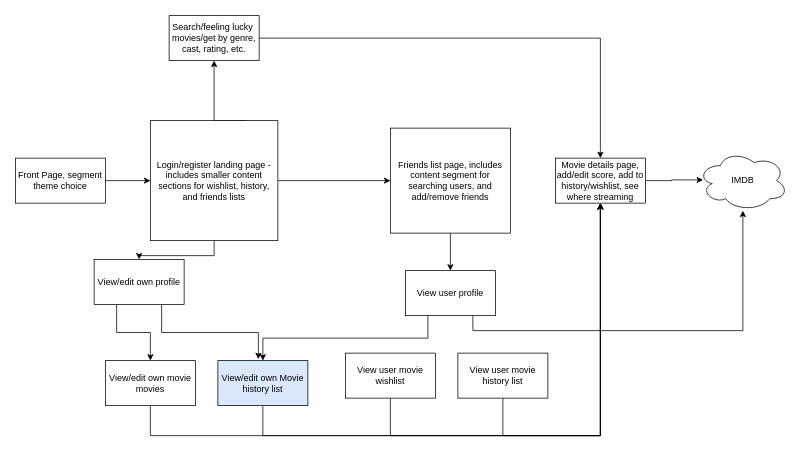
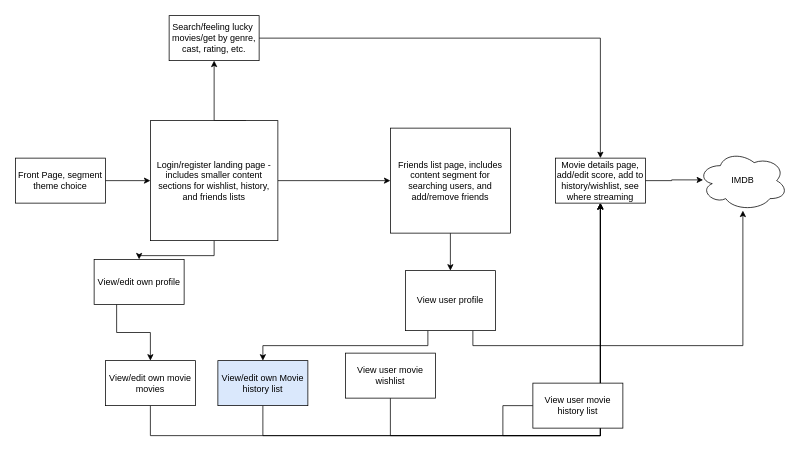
  <mxCell id="0" />
  <mxCell id="1" parent="0" />
  <mxCell id="2" style="edgeStyle=orthogonalEdgeStyle;rounded=0;orthogonalLoop=1;jettySize=auto;html=1;entryX=0;entryY=0.5;entryDx=0;entryDy=0;" edge="1" parent="1" source="5" target="19"><mxGeometry relative="1" as="geometry"><mxPoint x="500" y="240" as="targetPoint" /></mxGeometry></mxCell>
  <mxCell id="3" style="edgeStyle=orthogonalEdgeStyle;rounded=0;orthogonalLoop=1;jettySize=auto;html=1;exitX=0.5;exitY=1;exitDx=0;exitDy=0;entryX=0.5;entryY=0;entryDx=0;entryDy=0;" edge="1" parent="1" source="5" target="10"><mxGeometry relative="1" as="geometry" /></mxCell>
  <mxCell id="4" style="edgeStyle=orthogonalEdgeStyle;rounded=0;orthogonalLoop=1;jettySize=auto;html=1;exitX=0.75;exitY=0;exitDx=0;exitDy=0;entryX=0.5;entryY=1;entryDx=0;entryDy=0;" edge="1" parent="1" source="5" target="27"><mxGeometry relative="1" as="geometry"><mxPoint x="340" y="90" as="targetPoint" /><Array as="points"><mxPoint x="285" y="160" /></Array></mxGeometry></mxCell>
  <mxCell id="5" value="Login/register landing page - includes smaller content sections for wishlist, history, and friends lists" style="rounded=0;whiteSpace=wrap;html=1;" vertex="1" parent="1"><mxGeometry x="200" y="160" width="170" height="160" as="geometry" /></mxCell>
  <mxCell id="6" style="edgeStyle=orthogonalEdgeStyle;rounded=0;orthogonalLoop=1;jettySize=auto;html=1;exitX=1;exitY=0.5;exitDx=0;exitDy=0;entryX=0;entryY=0.5;entryDx=0;entryDy=0;" edge="1" parent="1" source="7" target="5"><mxGeometry relative="1" as="geometry" /></mxCell>
  <mxCell id="7" value="Front Page, segment theme choice" style="rounded=0;whiteSpace=wrap;html=1;" vertex="1" parent="1"><mxGeometry x="20" y="210" width="120" height="60" as="geometry" /></mxCell>
  <mxCell id="8" style="edgeStyle=orthogonalEdgeStyle;rounded=0;orthogonalLoop=1;jettySize=auto;html=1;exitX=0.25;exitY=1;exitDx=0;exitDy=0;" edge="1" parent="1" source="10" target="15"><mxGeometry relative="1" as="geometry" /></mxCell>
- <mxCell id="9" style="edgeStyle=orthogonalEdgeStyle;rounded=0;orthogonalLoop=1;jettySize=auto;html=1;exitX=0.75;exitY=1;exitDx=0;exitDy=0;entryX=0.45;entryY=-0.033;entryDx=0;entryDy=0;entryPerimeter=0;" edge="1" parent="1" source="10" target="17"><mxGeometry relative="1" as="geometry" /></mxCell>
  <mxCell id="10" value="View/edit own profile" style="rounded=0;whiteSpace=wrap;html=1;" vertex="1" parent="1"><mxGeometry x="125" y="345" width="120" height="60" as="geometry" /></mxCell>
  <mxCell id="11" style="edgeStyle=orthogonalEdgeStyle;rounded=0;orthogonalLoop=1;jettySize=auto;html=1;exitX=0.25;exitY=1;exitDx=0;exitDy=0;" edge="1" parent="1" source="13" target="17"><mxGeometry relative="1" as="geometry" /></mxCell>
  <mxCell id="12" style="edgeStyle=orthogonalEdgeStyle;rounded=0;orthogonalLoop=1;jettySize=auto;html=1;exitX=0.75;exitY=1;exitDx=0;exitDy=0;" edge="1" parent="1" source="13" target="28"><mxGeometry relative="1" as="geometry" /></mxCell>
- <mxCell id="13" value="View user profile" style="rounded=0;whiteSpace=wrap;html=1;" vertex="1" parent="1"><mxGeometry x="540" y="360" width="120" height="60" as="geometry" /></mxCell>
+ <mxCell id="13" value="View user profile" style="rounded=0;whiteSpace=wrap;html=1;" vertex="1" parent="1"><mxGeometry x="540" y="360" width="120" height="80" as="geometry" /></mxCell>
  <mxCell id="14" style="edgeStyle=orthogonalEdgeStyle;rounded=0;orthogonalLoop=1;jettySize=auto;html=1;entryX=0.5;entryY=1;entryDx=0;entryDy=0;" edge="1" parent="1" source="15" target="25"><mxGeometry relative="1" as="geometry"><mxPoint x="950" y="320" as="targetPoint" /><Array as="points"><mxPoint x="200" y="580" /><mxPoint x="800" y="580" /></Array></mxGeometry></mxCell>
  <mxCell id="15" value="View/edit own movie movies" style="rounded=0;whiteSpace=wrap;html=1;" vertex="1" parent="1"><mxGeometry x="140" y="480" width="120" height="60" as="geometry" /></mxCell>
  <mxCell id="16" style="edgeStyle=orthogonalEdgeStyle;rounded=0;orthogonalLoop=1;jettySize=auto;html=1;entryX=0.5;entryY=1;entryDx=0;entryDy=0;" edge="1" parent="1" source="17" target="25"><mxGeometry relative="1" as="geometry"><Array as="points"><mxPoint x="350" y="580" /><mxPoint x="800" y="580" /></Array></mxGeometry></mxCell>
  <mxCell id="17" value="View/edit own Movie history list" style="rounded=0;whiteSpace=wrap;html=1;fillColor=#dae8fc;" vertex="1" parent="1"><mxGeometry x="290" y="480" width="120" height="60" as="geometry" /></mxCell>
  <mxCell id="18" style="edgeStyle=orthogonalEdgeStyle;rounded=0;orthogonalLoop=1;jettySize=auto;html=1;exitX=0.5;exitY=1;exitDx=0;exitDy=0;" edge="1" parent="1" source="19" target="13"><mxGeometry relative="1" as="geometry" /></mxCell>
  <mxCell id="19" value="Friends list page, includes content segment for searching users, and add/remove friends" style="rounded=0;whiteSpace=wrap;html=1;" vertex="1" parent="1"><mxGeometry x="520" y="170" width="160" height="140" as="geometry" /></mxCell>
  <mxCell id="20" style="edgeStyle=orthogonalEdgeStyle;rounded=0;orthogonalLoop=1;jettySize=auto;html=1;entryX=0.5;entryY=1;entryDx=0;entryDy=0;" edge="1" parent="1" source="21" target="25"><mxGeometry relative="1" as="geometry"><mxPoint x="960" y="380" as="targetPoint" /><Array as="points"><mxPoint x="520" y="580" /><mxPoint x="800" y="580" /></Array></mxGeometry></mxCell>
  <mxCell id="21" value="View user movie wishlist" style="rounded=0;whiteSpace=wrap;html=1;" vertex="1" parent="1"><mxGeometry x="460" y="470" width="120" height="60" as="geometry" /></mxCell>
  <mxCell id="22" style="edgeStyle=orthogonalEdgeStyle;rounded=0;orthogonalLoop=1;jettySize=auto;html=1;entryX=0.5;entryY=1;entryDx=0;entryDy=0;" edge="1" parent="1" source="23" target="25"><mxGeometry relative="1" as="geometry"><mxPoint x="940" y="340" as="targetPoint" /><Array as="points"><mxPoint x="670" y="580" /><mxPoint x="800" y="580" /></Array></mxGeometry></mxCell>
- <mxCell id="23" value="View user movie history list" style="rounded=0;whiteSpace=wrap;html=1;" vertex="1" parent="1"><mxGeometry x="610" y="470" width="120" height="60" as="geometry" /></mxCell>
+ <mxCell id="23" value="View user movie history list" style="rounded=0;whiteSpace=wrap;html=1;" vertex="1" parent="1"><mxGeometry x="710" y="510" width="120" height="60" as="geometry" /></mxCell>
  <mxCell id="24" style="edgeStyle=orthogonalEdgeStyle;rounded=0;orthogonalLoop=1;jettySize=auto;html=1;entryX=0.058;entryY=0.488;entryDx=0;entryDy=0;entryPerimeter=0;" edge="1" parent="1" source="25" target="28"><mxGeometry relative="1" as="geometry"><mxPoint x="910" y="200" as="targetPoint" /></mxGeometry></mxCell>
  <mxCell id="25" value="Movie details page, add/edit score, add to history/wishlist, see where streaming" style="rounded=0;whiteSpace=wrap;html=1;" vertex="1" parent="1"><mxGeometry x="740" y="210" width="120" height="60" as="geometry" /></mxCell>
  <mxCell id="26" style="edgeStyle=orthogonalEdgeStyle;rounded=0;orthogonalLoop=1;jettySize=auto;html=1;entryX=0.5;entryY=0;entryDx=0;entryDy=0;" edge="1" parent="1" source="27" target="25"><mxGeometry relative="1" as="geometry" /></mxCell>
  <mxCell id="27" value="Search/feeling lucky&amp;nbsp; movies/get by genre, cast, rating, etc." style="rounded=0;whiteSpace=wrap;html=1;" vertex="1" parent="1"><mxGeometry x="225" y="20" width="120" height="60" as="geometry" /></mxCell>
  <mxCell id="28" value="IMDB" style="ellipse;shape=cloud;whiteSpace=wrap;html=1;" vertex="1" parent="1"><mxGeometry x="930" y="200" width="120" height="80" as="geometry" /></mxCell>
